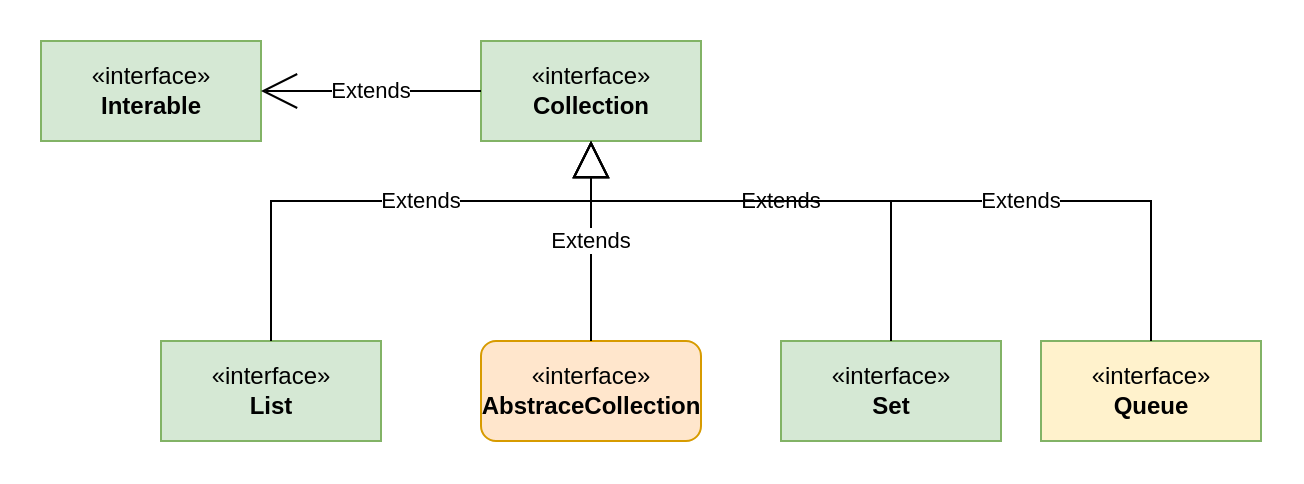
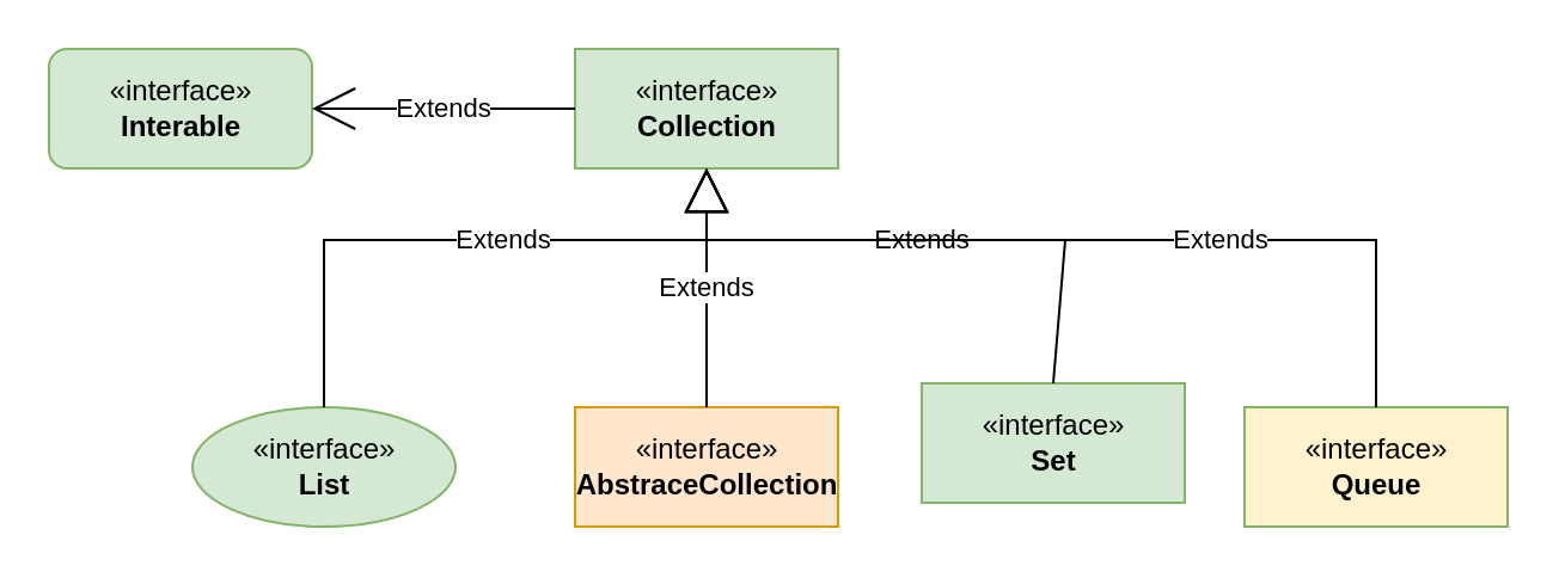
  <mxCell id="0" />
  <mxCell id="1" parent="0" />
- <mxCell id="2" value="«interface»&lt;br&gt;&lt;b&gt;Interable&lt;/b&gt;" style="html=1;fillColor=#d5e8d4;strokeColor=#82b366;" vertex="1" parent="1"><mxGeometry x="20" y="20" width="110" height="50" as="geometry" /></mxCell>
+ <mxCell id="2" value="«interface»&lt;br&gt;&lt;b&gt;Interable&lt;/b&gt;" style="html=1;fillColor=#d5e8d4;strokeColor=#82b366;rounded=1;" vertex="1" parent="1"><mxGeometry x="20" y="20" width="110" height="50" as="geometry" /></mxCell>
  <mxCell id="3" value="«interface»&lt;br&gt;&lt;b&gt;Collection&lt;/b&gt;" style="html=1;fillColor=#d5e8d4;strokeColor=#82b366;" vertex="1" parent="1"><mxGeometry x="240" y="20" width="110" height="50" as="geometry" /></mxCell>
  <mxCell id="4" value="Extends" style="endArrow=open;endSize=16;endFill=0;html=1;rounded=0;entryX=1;entryY=0.5;entryDx=0;entryDy=0;exitX=0;exitY=0.5;exitDx=0;exitDy=0;" edge="1" parent="1" source="3" target="2"><mxGeometry width="160" relative="1" as="geometry"><mxPoint x="190" y="140" as="sourcePoint" /><mxPoint x="190" y="50" as="targetPoint" /></mxGeometry></mxCell>
- <mxCell id="5" value="«interface»&lt;br&gt;&lt;b&gt;AbstraceCollection&lt;/b&gt;" style="html=1;fillColor=#ffe6cc;strokeColor=#d79b00;rounded=1;" vertex="1" parent="1"><mxGeometry x="240" y="170" width="110" height="50" as="geometry" /></mxCell>
+ <mxCell id="5" value="«interface»&lt;br&gt;&lt;b&gt;AbstraceCollection&lt;/b&gt;" style="html=1;fillColor=#ffe6cc;strokeColor=#d79b00;" vertex="1" parent="1"><mxGeometry x="240" y="170" width="110" height="50" as="geometry" /></mxCell>
  <mxCell id="6" value="Extends" style="endArrow=block;endSize=16;endFill=0;html=1;rounded=0;exitX=0.5;exitY=0;exitDx=0;exitDy=0;entryX=0.5;entryY=1;entryDx=0;entryDy=0;" edge="1" parent="1" source="5" target="3"><mxGeometry width="160" relative="1" as="geometry"><mxPoint x="260" y="110" as="sourcePoint" /><mxPoint x="420" y="110" as="targetPoint" /></mxGeometry></mxCell>
- <mxCell id="7" value="«interface»&lt;br&gt;&lt;b&gt;Set&lt;/b&gt;" style="html=1;fillColor=#d5e8d4;strokeColor=#82b366;" vertex="1" parent="1"><mxGeometry x="390" y="170" width="110" height="50" as="geometry" /></mxCell>
- <mxCell id="8" value="«interface»&lt;br&gt;&lt;b&gt;List&lt;/b&gt;" style="html=1;fillColor=#d5e8d4;strokeColor=#82b366;" vertex="1" parent="1"><mxGeometry x="80" y="170" width="110" height="50" as="geometry" /></mxCell>
+ <mxCell id="7" value="«interface»&lt;br&gt;&lt;b&gt;Set&lt;/b&gt;" style="html=1;fillColor=#d5e8d4;strokeColor=#82b366;" vertex="1" parent="1"><mxGeometry x="385" y="160" width="110" height="50" as="geometry" /></mxCell>
+ <mxCell id="8" value="«interface»&lt;br&gt;&lt;b&gt;List&lt;/b&gt;" style="ellipse;html=1;fillColor=#d5e8d4;strokeColor=#82b366;" vertex="1" parent="1"><mxGeometry x="80" y="170" width="110" height="50" as="geometry" /></mxCell>
  <mxCell id="9" value="«interface»&lt;br&gt;&lt;b&gt;Queue&lt;/b&gt;" style="html=1;fillColor=#fff2cc;strokeColor=#82b366;" vertex="1" parent="1"><mxGeometry x="520" y="170" width="110" height="50" as="geometry" /></mxCell>
  <mxCell id="10" value="Extends" style="endArrow=block;endSize=16;endFill=0;html=1;rounded=0;exitX=0.5;exitY=0;exitDx=0;exitDy=0;entryX=0.5;entryY=1;entryDx=0;entryDy=0;" edge="1" parent="1" source="8" target="3"><mxGeometry x="0.115" width="160" relative="1" as="geometry"><mxPoint x="305" y="180" as="sourcePoint" /><mxPoint x="300" y="70" as="targetPoint" /><Array as="points"><mxPoint x="135" y="100" /><mxPoint x="295" y="100" /></Array><mxPoint as="offset" /></mxGeometry></mxCell>
  <mxCell id="11" value="Extends" style="endArrow=block;endSize=16;endFill=0;html=1;rounded=0;exitX=0.5;exitY=0;exitDx=0;exitDy=0;" edge="1" parent="1" source="7"><mxGeometry width="160" relative="1" as="geometry"><mxPoint x="315" y="190" as="sourcePoint" /><mxPoint x="295" y="70" as="targetPoint" /><Array as="points"><mxPoint x="445" y="100" /><mxPoint x="295" y="100" /></Array></mxGeometry></mxCell>
  <mxCell id="12" value="Extends" style="endArrow=block;endSize=16;endFill=0;html=1;rounded=0;exitX=0.5;exitY=0;exitDx=0;exitDy=0;entryX=0.5;entryY=1;entryDx=0;entryDy=0;" edge="1" parent="1" source="9" target="3"><mxGeometry x="-0.289" width="160" relative="1" as="geometry"><mxPoint x="325" y="200" as="sourcePoint" /><mxPoint x="290" y="70" as="targetPoint" /><Array as="points"><mxPoint x="575" y="100" /><mxPoint x="295" y="100" /></Array><mxPoint as="offset" /></mxGeometry></mxCell>
